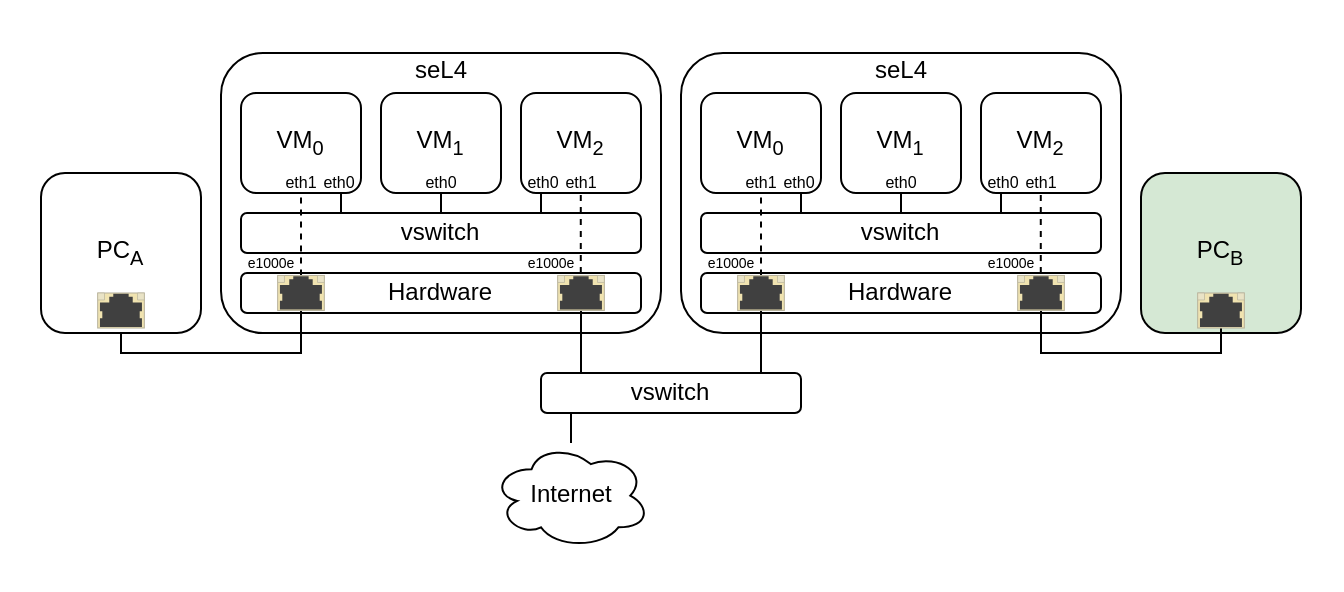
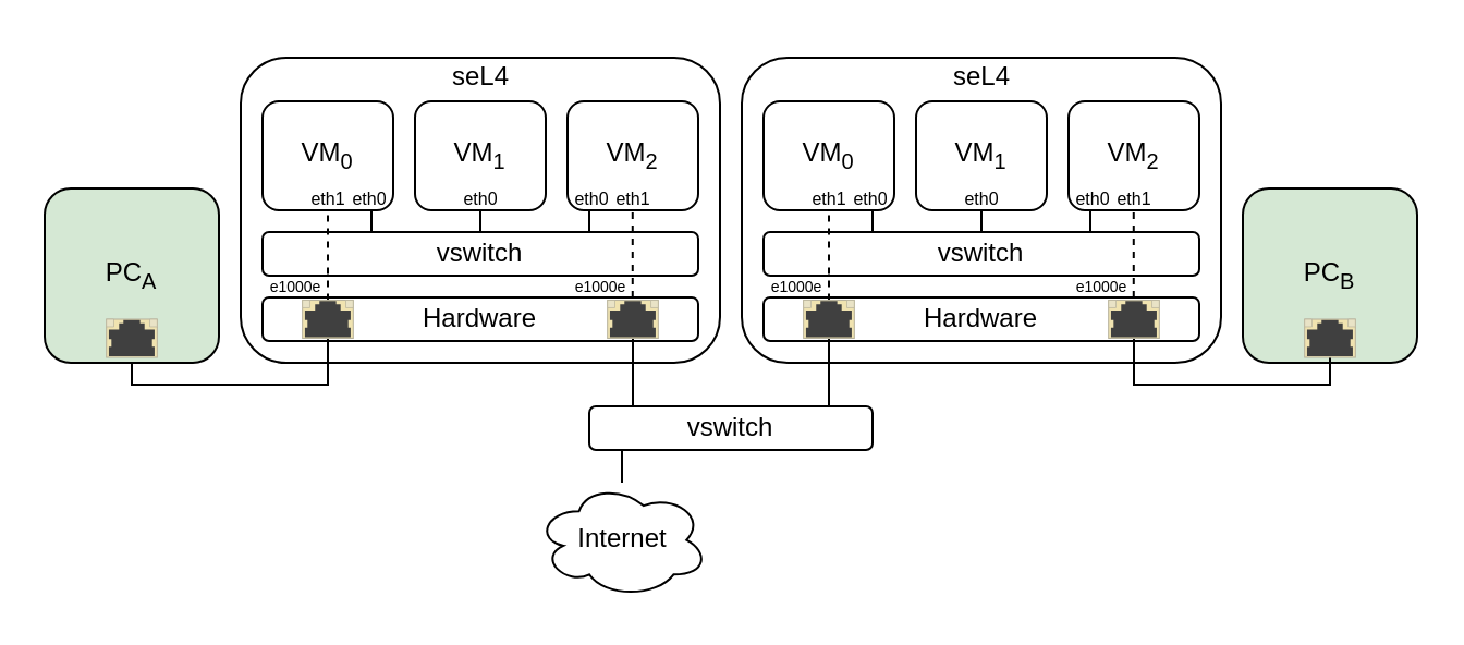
  <mxCell id="0" />
  <mxCell id="1" parent="0" />
- <mxCell id="2" value="PC&lt;sub&gt;A&lt;/sub&gt;" style="rounded=1;whiteSpace=wrap;html=1;" vertex="1" parent="1"><mxGeometry x="20" y="86" width="80" height="80" as="geometry" /></mxCell>
+ <mxCell id="2" value="PC&lt;sub&gt;A&lt;/sub&gt;" style="rounded=1;whiteSpace=wrap;html=1;fillColor=#d5e8d4;" vertex="1" parent="1"><mxGeometry x="20" y="86" width="80" height="80" as="geometry" /></mxCell>
  <mxCell id="3" value="" style="rounded=1;whiteSpace=wrap;html=1;" vertex="1" parent="1"><mxGeometry x="110" y="26" width="220" height="140" as="geometry" /></mxCell>
  <mxCell id="4" value="Hardware" style="rounded=1;whiteSpace=wrap;html=1;" vertex="1" parent="1"><mxGeometry x="120" y="136" width="200" height="20" as="geometry" /></mxCell>
  <mxCell id="5" style="edgeStyle=orthogonalEdgeStyle;rounded=0;orthogonalLoop=1;jettySize=auto;html=1;exitX=0.75;exitY=1;exitDx=0;exitDy=0;entryX=0.25;entryY=0;entryDx=0;entryDy=0;endArrow=none;startFill=0;" edge="1" parent="1" source="6" target="11"><mxGeometry relative="1" as="geometry" /></mxCell>
  <mxCell id="6" value="VM&lt;sub&gt;0&lt;/sub&gt;" style="rounded=1;whiteSpace=wrap;html=1;" vertex="1" parent="1"><mxGeometry x="120" y="46" width="60" height="50" as="geometry" /></mxCell>
  <mxCell id="7" style="edgeStyle=orthogonalEdgeStyle;rounded=0;orthogonalLoop=1;jettySize=auto;html=1;exitX=0.5;exitY=1;exitDx=0;exitDy=0;entryX=0.5;entryY=0;entryDx=0;entryDy=0;endArrow=none;startFill=0;" edge="1" parent="1" source="8" target="11"><mxGeometry relative="1" as="geometry" /></mxCell>
  <mxCell id="8" value="VM&lt;sub&gt;1&lt;/sub&gt;" style="rounded=1;whiteSpace=wrap;html=1;" vertex="1" parent="1"><mxGeometry x="190" y="46" width="60" height="50" as="geometry" /></mxCell>
  <mxCell id="9" style="edgeStyle=orthogonalEdgeStyle;rounded=0;orthogonalLoop=1;jettySize=auto;html=1;exitX=0.25;exitY=1;exitDx=0;exitDy=0;entryX=0.75;entryY=0;entryDx=0;entryDy=0;endArrow=none;startFill=0;" edge="1" parent="1" source="10" target="11"><mxGeometry relative="1" as="geometry" /></mxCell>
  <mxCell id="10" value="VM&lt;sub&gt;2&lt;/sub&gt;" style="rounded=1;whiteSpace=wrap;html=1;" vertex="1" parent="1"><mxGeometry x="260" y="46" width="60" height="50" as="geometry" /></mxCell>
  <mxCell id="11" value="vswitch" style="rounded=1;whiteSpace=wrap;html=1;" vertex="1" parent="1"><mxGeometry x="120" y="106" width="200" height="20" as="geometry" /></mxCell>
  <mxCell id="12" style="edgeStyle=orthogonalEdgeStyle;rounded=0;orthogonalLoop=1;jettySize=auto;html=1;entryX=0.5;entryY=1;entryDx=0;entryDy=0;startArrow=none;startFill=0;endArrow=none;endFill=1;" edge="1" parent="1" source="20" target="2"><mxGeometry relative="1" as="geometry"><Array as="points"><mxPoint x="150" y="176" /><mxPoint x="60" y="176" /></Array></mxGeometry></mxCell>
  <mxCell id="13" style="edgeStyle=orthogonalEdgeStyle;rounded=0;orthogonalLoop=1;jettySize=auto;html=1;entryX=0.25;entryY=0;entryDx=0;entryDy=0;endArrow=none;startFill=0;" edge="1" parent="1" source="14" target="54"><mxGeometry relative="1" as="geometry"><Array as="points"><mxPoint x="290" y="186" /></Array></mxGeometry></mxCell>
  <mxCell id="14" value="" style="html=1;verticalLabelPosition=bottom;verticalAlign=top;outlineConnect=0;shadow=0;dashed=0;shape=mxgraph.rack.hpe_aruba.switches.rj45_sfp;" vertex="1" parent="1"><mxGeometry x="278.34" y="137.25" width="23.33" height="17.5" as="geometry" /></mxCell>
  <mxCell id="15" value="" style="html=1;verticalLabelPosition=bottom;verticalAlign=top;outlineConnect=0;shadow=0;dashed=0;shape=mxgraph.rack.hpe_aruba.switches.rj45_sfp;" vertex="1" parent="1"><mxGeometry x="48.34" y="146" width="23.33" height="17.5" as="geometry" /></mxCell>
  <mxCell id="16" value="seL4" style="text;html=1;align=center;verticalAlign=middle;resizable=0;points=[];autosize=1;strokeColor=none;fillColor=none;" vertex="1" parent="1"><mxGeometry x="195" y="20" width="50" height="30" as="geometry" /></mxCell>
  <mxCell id="17" value="&lt;font style=&quot;font-size: 7px;&quot;&gt;e1000e&lt;/font&gt;" style="text;html=1;align=center;verticalAlign=middle;resizable=0;points=[];autosize=1;strokeColor=none;fillColor=none;" vertex="1" parent="1"><mxGeometry x="110" y="115" width="50" height="30" as="geometry" /></mxCell>
  <mxCell id="18" value="&lt;font style=&quot;font-size: 7px;&quot;&gt;e1000e&lt;/font&gt;" style="text;html=1;align=center;verticalAlign=middle;resizable=0;points=[];autosize=1;strokeColor=none;fillColor=none;" vertex="1" parent="1"><mxGeometry x="250" y="115" width="50" height="30" as="geometry" /></mxCell>
  <mxCell id="19" style="edgeStyle=orthogonalEdgeStyle;rounded=0;orthogonalLoop=1;jettySize=auto;html=1;entryX=0.5;entryY=1;entryDx=0;entryDy=0;dashed=1;startArrow=none;startFill=0;endArrow=none;endFill=1;" edge="1" parent="1" source="20" target="6"><mxGeometry relative="1" as="geometry" /></mxCell>
  <mxCell id="20" value="" style="html=1;verticalLabelPosition=bottom;verticalAlign=top;outlineConnect=0;shadow=0;dashed=0;shape=mxgraph.rack.hpe_aruba.switches.rj45_sfp;" vertex="1" parent="1"><mxGeometry x="138.33" y="137.25" width="23.33" height="17.5" as="geometry" /></mxCell>
  <mxCell id="21" style="edgeStyle=orthogonalEdgeStyle;rounded=0;orthogonalLoop=1;jettySize=auto;html=1;entryX=0.5;entryY=1;entryDx=0;entryDy=0;dashed=1;startArrow=none;startFill=0;endArrow=none;endFill=1;" edge="1" parent="1"><mxGeometry relative="1" as="geometry"><mxPoint x="289.89" y="136" as="sourcePoint" /><mxPoint x="289.89" y="95" as="targetPoint" /></mxGeometry></mxCell>
  <mxCell id="22" value="" style="rounded=1;whiteSpace=wrap;html=1;" vertex="1" parent="1"><mxGeometry x="340" y="26" width="220" height="140" as="geometry" /></mxCell>
  <mxCell id="23" value="Hardware" style="rounded=1;whiteSpace=wrap;html=1;" vertex="1" parent="1"><mxGeometry x="350" y="136" width="200" height="20" as="geometry" /></mxCell>
  <mxCell id="24" style="edgeStyle=orthogonalEdgeStyle;rounded=0;orthogonalLoop=1;jettySize=auto;html=1;exitX=0.75;exitY=1;exitDx=0;exitDy=0;entryX=0.25;entryY=0;entryDx=0;entryDy=0;endArrow=none;startFill=0;" edge="1" parent="1" source="25" target="30"><mxGeometry relative="1" as="geometry" /></mxCell>
  <mxCell id="25" value="VM&lt;sub&gt;0&lt;/sub&gt;" style="rounded=1;whiteSpace=wrap;html=1;" vertex="1" parent="1"><mxGeometry x="350" y="46" width="60" height="50" as="geometry" /></mxCell>
  <mxCell id="26" style="edgeStyle=orthogonalEdgeStyle;rounded=0;orthogonalLoop=1;jettySize=auto;html=1;exitX=0.5;exitY=1;exitDx=0;exitDy=0;entryX=0.5;entryY=0;entryDx=0;entryDy=0;endArrow=none;startFill=0;" edge="1" parent="1" source="27" target="30"><mxGeometry relative="1" as="geometry" /></mxCell>
  <mxCell id="27" value="VM&lt;sub&gt;1&lt;/sub&gt;" style="rounded=1;whiteSpace=wrap;html=1;" vertex="1" parent="1"><mxGeometry x="420" y="46" width="60" height="50" as="geometry" /></mxCell>
  <mxCell id="28" style="edgeStyle=orthogonalEdgeStyle;rounded=0;orthogonalLoop=1;jettySize=auto;html=1;exitX=0.25;exitY=1;exitDx=0;exitDy=0;entryX=0.75;entryY=0;entryDx=0;entryDy=0;endArrow=none;startFill=0;" edge="1" parent="1" source="29" target="30"><mxGeometry relative="1" as="geometry" /></mxCell>
  <mxCell id="29" value="VM&lt;sub&gt;2&lt;/sub&gt;" style="rounded=1;whiteSpace=wrap;html=1;" vertex="1" parent="1"><mxGeometry x="490" y="46" width="60" height="50" as="geometry" /></mxCell>
  <mxCell id="30" value="vswitch" style="rounded=1;whiteSpace=wrap;html=1;" vertex="1" parent="1"><mxGeometry x="350" y="106" width="200" height="20" as="geometry" /></mxCell>
  <mxCell id="31" value="" style="html=1;verticalLabelPosition=bottom;verticalAlign=top;outlineConnect=0;shadow=0;dashed=0;shape=mxgraph.rack.hpe_aruba.switches.rj45_sfp;" vertex="1" parent="1"><mxGeometry x="508.34" y="137.25" width="23.33" height="17.5" as="geometry" /></mxCell>
  <mxCell id="32" value="seL4" style="text;html=1;align=center;verticalAlign=middle;resizable=0;points=[];autosize=1;strokeColor=none;fillColor=none;" vertex="1" parent="1"><mxGeometry x="425" y="20" width="50" height="30" as="geometry" /></mxCell>
  <mxCell id="33" value="&lt;font style=&quot;font-size: 7px;&quot;&gt;e1000e&lt;/font&gt;" style="text;html=1;align=center;verticalAlign=middle;resizable=0;points=[];autosize=1;strokeColor=none;fillColor=none;" vertex="1" parent="1"><mxGeometry x="340" y="115" width="50" height="30" as="geometry" /></mxCell>
  <mxCell id="34" value="&lt;font style=&quot;font-size: 7px;&quot;&gt;e1000e&lt;/font&gt;" style="text;html=1;align=center;verticalAlign=middle;resizable=0;points=[];autosize=1;strokeColor=none;fillColor=none;" vertex="1" parent="1"><mxGeometry x="480" y="115" width="50" height="30" as="geometry" /></mxCell>
  <mxCell id="35" style="edgeStyle=orthogonalEdgeStyle;rounded=0;orthogonalLoop=1;jettySize=auto;html=1;entryX=0.5;entryY=1;entryDx=0;entryDy=0;dashed=1;startArrow=none;startFill=0;endArrow=none;endFill=1;" edge="1" parent="1" source="37" target="25"><mxGeometry relative="1" as="geometry" /></mxCell>
  <mxCell id="36" style="edgeStyle=orthogonalEdgeStyle;rounded=0;orthogonalLoop=1;jettySize=auto;html=1;entryX=0.75;entryY=0;entryDx=0;entryDy=0;endArrow=none;startFill=0;" edge="1" parent="1" source="37" target="54"><mxGeometry relative="1" as="geometry"><Array as="points"><mxPoint x="380" y="186" /></Array></mxGeometry></mxCell>
  <mxCell id="37" value="" style="html=1;verticalLabelPosition=bottom;verticalAlign=top;outlineConnect=0;shadow=0;dashed=0;shape=mxgraph.rack.hpe_aruba.switches.rj45_sfp;" vertex="1" parent="1"><mxGeometry x="368.33" y="137.25" width="23.33" height="17.5" as="geometry" /></mxCell>
  <mxCell id="38" style="edgeStyle=orthogonalEdgeStyle;rounded=0;orthogonalLoop=1;jettySize=auto;html=1;entryX=0.5;entryY=1;entryDx=0;entryDy=0;dashed=1;startArrow=none;startFill=0;endArrow=none;endFill=1;" edge="1" parent="1"><mxGeometry relative="1" as="geometry"><mxPoint x="519.89" y="136" as="sourcePoint" /><mxPoint x="519.89" y="95" as="targetPoint" /></mxGeometry></mxCell>
  <mxCell id="39" value="PC&lt;sub&gt;B&lt;/sub&gt;" style="rounded=1;whiteSpace=wrap;html=1;fillColor=#d5e8d4;" vertex="1" parent="1"><mxGeometry x="570" y="86" width="80" height="80" as="geometry" /></mxCell>
  <mxCell id="40" style="edgeStyle=orthogonalEdgeStyle;rounded=0;orthogonalLoop=1;jettySize=auto;html=1;endArrow=none;startFill=0;" edge="1" parent="1"><mxGeometry relative="1" as="geometry"><mxPoint x="520" y="155" as="targetPoint" /><mxPoint x="610" y="155" as="sourcePoint" /><Array as="points"><mxPoint x="610" y="176" /><mxPoint x="520" y="176" /></Array></mxGeometry></mxCell>
  <mxCell id="41" value="" style="html=1;verticalLabelPosition=bottom;verticalAlign=top;outlineConnect=0;shadow=0;dashed=0;shape=mxgraph.rack.hpe_aruba.switches.rj45_sfp;" vertex="1" parent="1"><mxGeometry x="598.34" y="146" width="23.33" height="17.5" as="geometry" /></mxCell>
  <mxCell id="42" value="&lt;font style=&quot;font-size: 8px;&quot;&gt;eth0&lt;/font&gt;" style="text;html=1;align=center;verticalAlign=middle;resizable=0;points=[];autosize=1;strokeColor=none;fillColor=none;" vertex="1" parent="1"><mxGeometry x="149" y="75" width="40" height="30" as="geometry" /></mxCell>
  <mxCell id="43" value="&lt;font style=&quot;font-size: 8px;&quot;&gt;eth0&lt;/font&gt;" style="text;html=1;align=center;verticalAlign=middle;resizable=0;points=[];autosize=1;strokeColor=none;fillColor=none;" vertex="1" parent="1"><mxGeometry x="200" y="75" width="40" height="30" as="geometry" /></mxCell>
  <mxCell id="44" value="&lt;font style=&quot;font-size: 8px;&quot;&gt;eth0&lt;/font&gt;" style="text;html=1;align=center;verticalAlign=middle;resizable=0;points=[];autosize=1;strokeColor=none;fillColor=none;" vertex="1" parent="1"><mxGeometry x="251" y="75" width="40" height="30" as="geometry" /></mxCell>
  <mxCell id="45" value="&lt;font style=&quot;font-size: 8px;&quot;&gt;eth0&lt;/font&gt;" style="text;html=1;align=center;verticalAlign=middle;resizable=0;points=[];autosize=1;strokeColor=none;fillColor=none;" vertex="1" parent="1"><mxGeometry x="379" y="75" width="40" height="30" as="geometry" /></mxCell>
  <mxCell id="46" value="&lt;font style=&quot;font-size: 8px;&quot;&gt;eth0&lt;/font&gt;" style="text;html=1;align=center;verticalAlign=middle;resizable=0;points=[];autosize=1;strokeColor=none;fillColor=none;" vertex="1" parent="1"><mxGeometry x="430" y="75" width="40" height="30" as="geometry" /></mxCell>
  <mxCell id="47" value="&lt;font style=&quot;font-size: 8px;&quot;&gt;eth0&lt;/font&gt;" style="text;html=1;align=center;verticalAlign=middle;resizable=0;points=[];autosize=1;strokeColor=none;fillColor=none;" vertex="1" parent="1"><mxGeometry x="481" y="75" width="40" height="30" as="geometry" /></mxCell>
  <mxCell id="48" value="&lt;font style=&quot;font-size: 8px;&quot;&gt;eth1&lt;/font&gt;" style="text;html=1;align=center;verticalAlign=middle;resizable=0;points=[];autosize=1;strokeColor=none;fillColor=none;" vertex="1" parent="1"><mxGeometry x="130" y="75" width="40" height="30" as="geometry" /></mxCell>
  <mxCell id="49" value="&lt;font style=&quot;font-size: 8px;&quot;&gt;eth1&lt;/font&gt;" style="text;html=1;align=center;verticalAlign=middle;resizable=0;points=[];autosize=1;strokeColor=none;fillColor=none;" vertex="1" parent="1"><mxGeometry x="270" y="75" width="40" height="30" as="geometry" /></mxCell>
  <mxCell id="50" value="&lt;font style=&quot;font-size: 8px;&quot;&gt;eth1&lt;/font&gt;" style="text;html=1;align=center;verticalAlign=middle;resizable=0;points=[];autosize=1;strokeColor=none;fillColor=none;" vertex="1" parent="1"><mxGeometry x="360" y="75" width="40" height="30" as="geometry" /></mxCell>
  <mxCell id="51" value="&lt;font style=&quot;font-size: 8px;&quot;&gt;eth1&lt;/font&gt;" style="text;html=1;align=center;verticalAlign=middle;resizable=0;points=[];autosize=1;strokeColor=none;fillColor=none;" vertex="1" parent="1"><mxGeometry x="500.01" y="75" width="40" height="30" as="geometry" /></mxCell>
  <mxCell id="52" style="edgeStyle=orthogonalEdgeStyle;rounded=0;orthogonalLoop=1;jettySize=auto;html=1;entryX=0.5;entryY=1;entryDx=0;entryDy=0;endArrow=none;startFill=0;" edge="1" parent="1" source="53" target="54"><mxGeometry relative="1" as="geometry" /></mxCell>
  <mxCell id="53" value="Internet" style="ellipse;shape=cloud;whiteSpace=wrap;html=1;" vertex="1" parent="1"><mxGeometry x="245.5" y="221" width="79" height="52.67" as="geometry" /></mxCell>
  <mxCell id="54" value="vswitch" style="rounded=1;whiteSpace=wrap;html=1;" vertex="1" parent="1"><mxGeometry x="270" y="186" width="130" height="20" as="geometry" /></mxCell>
